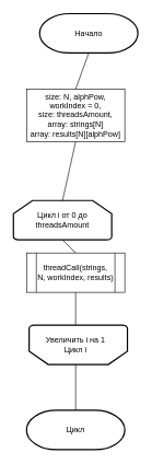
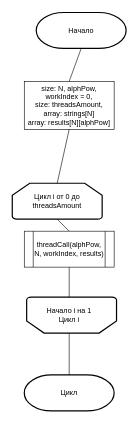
  <mxCell id="0" />
  <mxCell id="1" parent="0" />
  <mxCell id="2" value="Начало" style="strokeWidth=2;html=1;shape=mxgraph.flowchart.terminator;whiteSpace=wrap;" parent="1" vertex="1"><mxGeometry x="60" y="20" width="150" height="60" as="geometry" /></mxCell>
  <mxCell id="3" value="Цикл i от 0 до threadsAmount" style="strokeWidth=2;html=1;shape=mxgraph.flowchart.loop_limit;whiteSpace=wrap;labelBackgroundColor=none;" parent="1" vertex="1"><mxGeometry x="20" y="305" width="150" height="60" as="geometry" /></mxCell>
  <mxCell id="4" value="" style="strokeWidth=2;html=1;shape=mxgraph.flowchart.loop_limit;whiteSpace=wrap;labelBackgroundColor=none;rotation=-180;align=center;" parent="1" vertex="1"><mxGeometry x="44" y="495" width="150" height="60" as="geometry" /></mxCell>
- <mxCell id="5" value="Увеличить i на 1&lt;br&gt;Цикл i" style="text;html=1;strokeColor=none;fillColor=none;align=center;verticalAlign=middle;whiteSpace=wrap;rounded=0;labelBackgroundColor=none;" parent="1" vertex="1"><mxGeometry x="35" y="495" width="160" height="60" as="geometry" /></mxCell>
+ <mxCell id="5" value="Начало i на 1&lt;br&gt;Цикл i" style="text;html=1;strokeColor=none;fillColor=none;align=center;verticalAlign=middle;whiteSpace=wrap;rounded=0;labelBackgroundColor=none;" parent="1" vertex="1"><mxGeometry x="35" y="495" width="160" height="60" as="geometry" /></mxCell>
  <mxCell id="6" value="&lt;font style=&quot;font-size: 12px&quot;&gt;size: N, alphPow,&lt;br&gt;workIndex = 0,&lt;br&gt;size: threadsAmount,&lt;br&gt;array: strings[N]&lt;br&gt;array: results[N][alphPow]&lt;/font&gt;" style="rounded=0;whiteSpace=wrap;html=1;labelBackgroundColor=none;" parent="1" vertex="1"><mxGeometry x="40" y="135" width="150" height="80" as="geometry" /></mxCell>
  <mxCell id="7" value="" style="endArrow=none;html=1;entryX=0.5;entryY=1;entryDx=0;entryDy=0;entryPerimeter=0;exitX=0.5;exitY=0;exitDx=0;exitDy=0;" parent="1" source="6" target="2" edge="1"><mxGeometry width="50" height="50" relative="1" as="geometry"><mxPoint x="110" y="345" as="sourcePoint" /><mxPoint x="160" y="295" as="targetPoint" /></mxGeometry></mxCell>
  <mxCell id="8" value="" style="endArrow=none;html=1;exitX=0.5;exitY=1;exitDx=0;exitDy=0;entryX=0.5;entryY=0;entryDx=0;entryDy=0;entryPerimeter=0;" parent="1" source="6" target="3" edge="1"><mxGeometry width="50" height="50" relative="1" as="geometry"><mxPoint x="100" y="255" as="sourcePoint" /><mxPoint x="150" y="205" as="targetPoint" /></mxGeometry></mxCell>
  <mxCell id="9" value="" style="endArrow=none;html=1;entryX=0.5;entryY=1;entryDx=0;entryDy=0;entryPerimeter=0;exitX=0.5;exitY=0;exitDx=0;exitDy=0;" parent="1" target="3" edge="1"><mxGeometry width="50" height="50" relative="1" as="geometry"><mxPoint x="115" y="385" as="sourcePoint" /><mxPoint x="150" y="335" as="targetPoint" /></mxGeometry></mxCell>
  <mxCell id="10" value="" style="endArrow=none;html=1;entryX=0.5;entryY=1;entryDx=0;entryDy=0;exitX=0.5;exitY=0;exitDx=0;exitDy=0;" parent="1" target="5" edge="1"><mxGeometry width="50" height="50" relative="1" as="geometry"><mxPoint x="115" y="635" as="sourcePoint" /><mxPoint x="170" y="645" as="targetPoint" /></mxGeometry></mxCell>
  <mxCell id="11" value="Цикл" style="strokeWidth=2;html=1;shape=mxgraph.flowchart.terminator;whiteSpace=wrap;" parent="1" vertex="1"><mxGeometry x="40" y="625" width="150" height="60" as="geometry" /></mxCell>
  <mxCell id="12" style="edgeStyle=orthogonalEdgeStyle;rounded=0;orthogonalLoop=1;jettySize=auto;html=1;exitX=0.5;exitY=1;exitDx=0;exitDy=0;entryX=0.5;entryY=0;entryDx=0;entryDy=0;entryPerimeter=0;endArrow=none;endFill=0;" parent="1" edge="1"><mxGeometry relative="1" as="geometry"><mxPoint x="115" y="445" as="sourcePoint" /><mxPoint x="115" y="495" as="targetPoint" /></mxGeometry></mxCell>
- <mxCell id="13" value="threadCall(strings,&lt;br&gt;N, workIndex, results)" style="shape=process;whiteSpace=wrap;html=1;backgroundOutline=1;" parent="1" vertex="1"><mxGeometry x="40" y="385" width="150" height="60" as="geometry" /></mxCell>
+ <mxCell id="13" value="threadCall(alphPow,&lt;br&gt;N, workIndex, results)" style="shape=process;whiteSpace=wrap;html=1;backgroundOutline=1;" parent="1" vertex="1"><mxGeometry x="40" y="385" width="150" height="60" as="geometry" /></mxCell>
